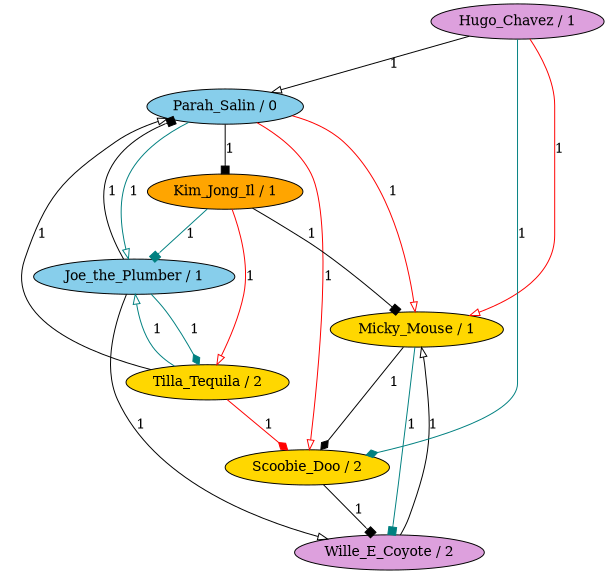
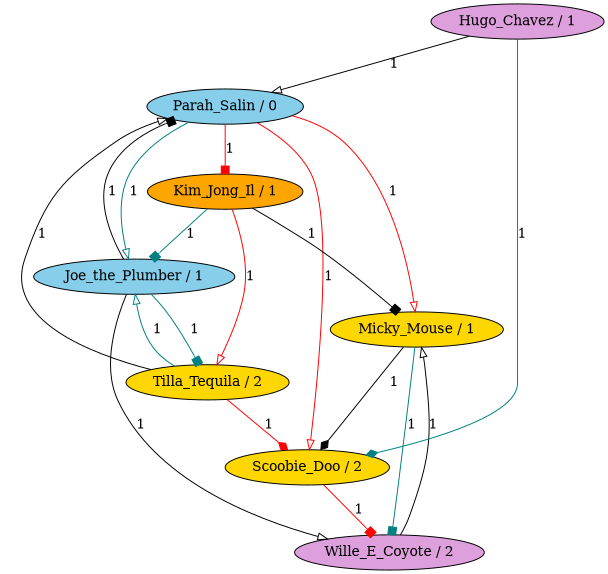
  digraph {
    node [fillcolor=gold style=filled]
    edge [arrowhead=onormal color=black]
    n1 [fillcolor=skyblue label="Parah_Salin / 0"]
    n2 [label="Micky_Mouse / 1"]
    n3 [fillcolor=skyblue label="Joe_the_Plumber / 1"]
    n4 [fillcolor=orange label="Kim_Jong_Il / 1"]
    n5 [label="Scoobie_Doo / 2"]
    n6 [fillcolor=plum label="Wille_E_Coyote / 2"]
    n7 [label="Tilla_Tequila / 2"]
    n8 [fillcolor=plum label="Hugo_Chavez / 1"]
    n1 -> n2 [color=red label=1]
    n1 -> n3 [color=teal label=1]
-   n1 -> n4 [arrowhead=box label=1]
+   n1 -> n4 [arrowhead=box color=red label=1]
    n1 -> n5 [color=red label=1]
    n2 -> n5 [arrowhead=diamond label=1]
    n2 -> n6 [arrowhead=box color=teal label=1]
    n3 -> n1 [arrowhead=box label=1]
    n3 -> n6 [label=1]
-   n3 -> n7 [arrowhead=diamond color=teal label=1]
+   n3 -> n7 [arrowhead=box color=teal label=1]
    n4 -> n2 [arrowhead=box label=1]
    n4 -> n3 [arrowhead=box color=teal label=1]
    n4 -> n7 [color=red label=1]
-   n5 -> n6 [arrowhead=box label=1]
+   n5 -> n6 [arrowhead=box color=red label=1]
    n6 -> n2 [label=1]
    n7 -> n1 [label=1]
    n7 -> n3 [color=teal label=1]
    n7 -> n5 [arrowhead=diamond color=red label=1]
    n8 -> n1 [label=1]
-   n8 -> n2 [color=red label=1]
    n8 -> n5 [arrowhead=diamond color=teal label=1]
  }
